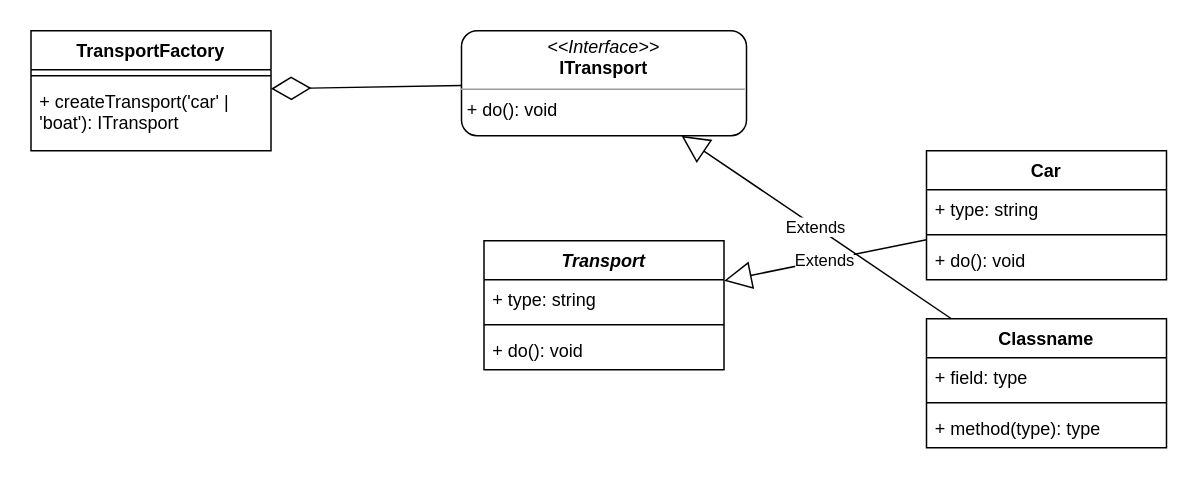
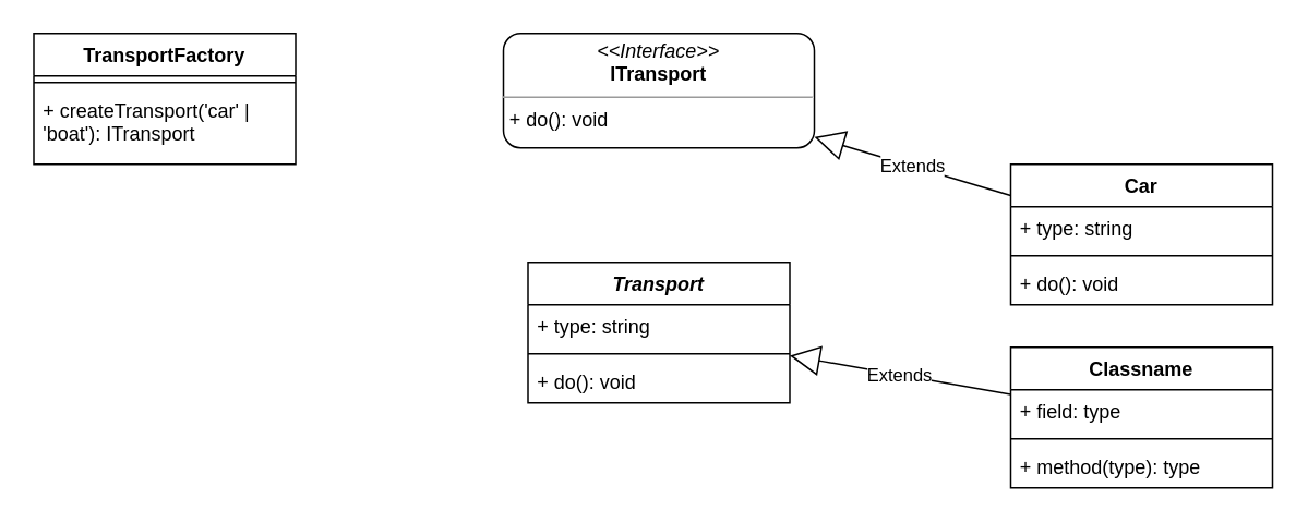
  <mxCell id="0" />
  <mxCell id="1" parent="0" />
  <mxCell id="2" value="&lt;p style=&quot;margin:0px;margin-top:4px;text-align:center;&quot;&gt;&lt;i&gt;&amp;lt;&amp;lt;Interface&amp;gt;&amp;gt;&lt;/i&gt;&lt;br&gt;&lt;b&gt;ITransport&lt;/b&gt;&lt;/p&gt;&lt;hr size=&quot;1&quot;&gt;&lt;p style=&quot;margin:0px;margin-left:4px;&quot;&gt;&lt;/p&gt;&lt;p style=&quot;margin:0px;margin-left:4px;&quot;&gt;+ do(): void&lt;br&gt;&lt;/p&gt;" style="verticalAlign=top;align=left;overflow=fill;fontSize=12;fontFamily=Helvetica;html=1;whiteSpace=wrap;rounded=1;" vertex="1" parent="1"><mxGeometry x="307" y="20" width="190" height="70" as="geometry" /></mxCell>
  <mxCell id="3" value="&lt;i&gt;Transport&lt;br&gt;&lt;br&gt;&lt;/i&gt;" style="swimlane;fontStyle=1;align=center;verticalAlign=top;childLayout=stackLayout;horizontal=1;startSize=26;horizontalStack=0;resizeParent=1;resizeParentMax=0;resizeLast=0;collapsible=1;marginBottom=0;whiteSpace=wrap;html=1;" vertex="1" parent="1"><mxGeometry x="322" y="160" width="160" height="86" as="geometry" /></mxCell>
  <mxCell id="4" value="+ type: string" style="text;strokeColor=none;fillColor=none;align=left;verticalAlign=top;spacingLeft=4;spacingRight=4;overflow=hidden;rotatable=0;points=[[0,0.5],[1,0.5]];portConstraint=eastwest;whiteSpace=wrap;html=1;" vertex="1" parent="3"><mxGeometry y="26" width="160" height="26" as="geometry" /></mxCell>
  <mxCell id="5" value="" style="line;strokeWidth=1;fillColor=none;align=left;verticalAlign=middle;spacingTop=-1;spacingLeft=3;spacingRight=3;rotatable=0;labelPosition=right;points=[];portConstraint=eastwest;strokeColor=inherit;" vertex="1" parent="3"><mxGeometry y="52" width="160" height="8" as="geometry" /></mxCell>
  <mxCell id="6" value="+ do(): void" style="text;strokeColor=none;fillColor=none;align=left;verticalAlign=top;spacingLeft=4;spacingRight=4;overflow=hidden;rotatable=0;points=[[0,0.5],[1,0.5]];portConstraint=eastwest;whiteSpace=wrap;html=1;" vertex="1" parent="3"><mxGeometry y="60" width="160" height="26" as="geometry" /></mxCell>
- <mxCell id="7" value="Extends" style="endArrow=block;endSize=16;endFill=0;html=1;rounded=0;" edge="1" parent="1" source="8" target="3"><mxGeometry width="160" relative="1" as="geometry"><mxPoint x="467" y="310" as="sourcePoint" /><mxPoint x="627" y="310" as="targetPoint" /></mxGeometry></mxCell>
+ <mxCell id="7" value="Extends" style="endArrow=block;endSize=16;endFill=0;html=1;rounded=0;" edge="1" parent="1" source="8" target="2"><mxGeometry width="160" relative="1" as="geometry"><mxPoint x="467" y="310" as="sourcePoint" /><mxPoint x="627" y="310" as="targetPoint" /></mxGeometry></mxCell>
  <mxCell id="8" value="Car" style="swimlane;fontStyle=1;align=center;verticalAlign=top;childLayout=stackLayout;horizontal=1;startSize=26;horizontalStack=0;resizeParent=1;resizeParentMax=0;resizeLast=0;collapsible=1;marginBottom=0;whiteSpace=wrap;html=1;" vertex="1" parent="1"><mxGeometry x="617" y="100" width="160" height="86" as="geometry" /></mxCell>
  <mxCell id="9" value="+ type: string" style="text;strokeColor=none;fillColor=none;align=left;verticalAlign=top;spacingLeft=4;spacingRight=4;overflow=hidden;rotatable=0;points=[[0,0.5],[1,0.5]];portConstraint=eastwest;whiteSpace=wrap;html=1;" vertex="1" parent="8"><mxGeometry y="26" width="160" height="26" as="geometry" /></mxCell>
  <mxCell id="10" value="" style="line;strokeWidth=1;fillColor=none;align=left;verticalAlign=middle;spacingTop=-1;spacingLeft=3;spacingRight=3;rotatable=0;labelPosition=right;points=[];portConstraint=eastwest;strokeColor=inherit;" vertex="1" parent="8"><mxGeometry y="52" width="160" height="8" as="geometry" /></mxCell>
  <mxCell id="11" value="+ do(): void" style="text;strokeColor=none;fillColor=none;align=left;verticalAlign=top;spacingLeft=4;spacingRight=4;overflow=hidden;rotatable=0;points=[[0,0.5],[1,0.5]];portConstraint=eastwest;whiteSpace=wrap;html=1;" vertex="1" parent="8"><mxGeometry y="60" width="160" height="26" as="geometry" /></mxCell>
  <mxCell id="12" value="Classname" style="swimlane;fontStyle=1;align=center;verticalAlign=top;childLayout=stackLayout;horizontal=1;startSize=26;horizontalStack=0;resizeParent=1;resizeParentMax=0;resizeLast=0;collapsible=1;marginBottom=0;whiteSpace=wrap;html=1;" vertex="1" parent="1"><mxGeometry x="617" y="212" width="160" height="86" as="geometry" /></mxCell>
  <mxCell id="13" value="+ field: type" style="text;strokeColor=none;fillColor=none;align=left;verticalAlign=top;spacingLeft=4;spacingRight=4;overflow=hidden;rotatable=0;points=[[0,0.5],[1,0.5]];portConstraint=eastwest;whiteSpace=wrap;html=1;" vertex="1" parent="12"><mxGeometry y="26" width="160" height="26" as="geometry" /></mxCell>
  <mxCell id="14" value="" style="line;strokeWidth=1;fillColor=none;align=left;verticalAlign=middle;spacingTop=-1;spacingLeft=3;spacingRight=3;rotatable=0;labelPosition=right;points=[];portConstraint=eastwest;strokeColor=inherit;" vertex="1" parent="12"><mxGeometry y="52" width="160" height="8" as="geometry" /></mxCell>
  <mxCell id="15" value="+ method(type): type" style="text;strokeColor=none;fillColor=none;align=left;verticalAlign=top;spacingLeft=4;spacingRight=4;overflow=hidden;rotatable=0;points=[[0,0.5],[1,0.5]];portConstraint=eastwest;whiteSpace=wrap;html=1;" vertex="1" parent="12"><mxGeometry y="60" width="160" height="26" as="geometry" /></mxCell>
- <mxCell id="16" value="Extends" style="endArrow=block;endSize=16;endFill=0;html=1;rounded=0;" edge="1" parent="1" source="12" target="2"><mxGeometry width="160" relative="1" as="geometry"><mxPoint x="457" y="320" as="sourcePoint" /><mxPoint x="617" y="320" as="targetPoint" /></mxGeometry></mxCell>
+ <mxCell id="16" value="Extends" style="endArrow=block;endSize=16;endFill=0;html=1;rounded=0;" edge="1" parent="1" source="12" target="3"><mxGeometry width="160" relative="1" as="geometry"><mxPoint x="457" y="320" as="sourcePoint" /><mxPoint x="617" y="320" as="targetPoint" /></mxGeometry></mxCell>
  <mxCell id="17" value="TransportFactory" style="swimlane;fontStyle=1;align=center;verticalAlign=top;childLayout=stackLayout;horizontal=1;startSize=26;horizontalStack=0;resizeParent=1;resizeParentMax=0;resizeLast=0;collapsible=1;marginBottom=0;whiteSpace=wrap;html=1;" vertex="1" parent="1"><mxGeometry x="20" y="20" width="160" height="80" as="geometry" /></mxCell>
  <mxCell id="18" value="" style="line;strokeWidth=1;fillColor=none;align=left;verticalAlign=middle;spacingTop=-1;spacingLeft=3;spacingRight=3;rotatable=0;labelPosition=right;points=[];portConstraint=eastwest;strokeColor=inherit;" vertex="1" parent="17"><mxGeometry y="26" width="160" height="8" as="geometry" /></mxCell>
  <mxCell id="19" value="+ createTransport('car' | 'boat'): ITransport" style="text;strokeColor=none;fillColor=none;align=left;verticalAlign=top;spacingLeft=4;spacingRight=4;overflow=hidden;rotatable=0;points=[[0,0.5],[1,0.5]];portConstraint=eastwest;whiteSpace=wrap;html=1;" vertex="1" parent="17"><mxGeometry y="34" width="160" height="46" as="geometry" /></mxCell>
- <mxCell id="20" value="" style="endArrow=diamondThin;endFill=0;endSize=24;html=1;rounded=0;" edge="1" parent="1" source="2" target="17"><mxGeometry width="160" relative="1" as="geometry"><mxPoint x="270" y="30" as="sourcePoint" /><mxPoint x="260" y="150" as="targetPoint" /></mxGeometry></mxCell>
